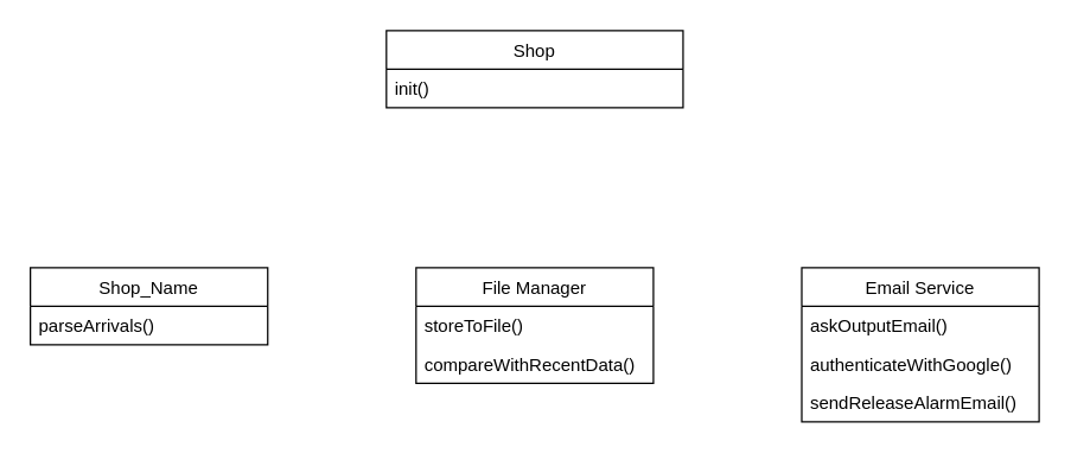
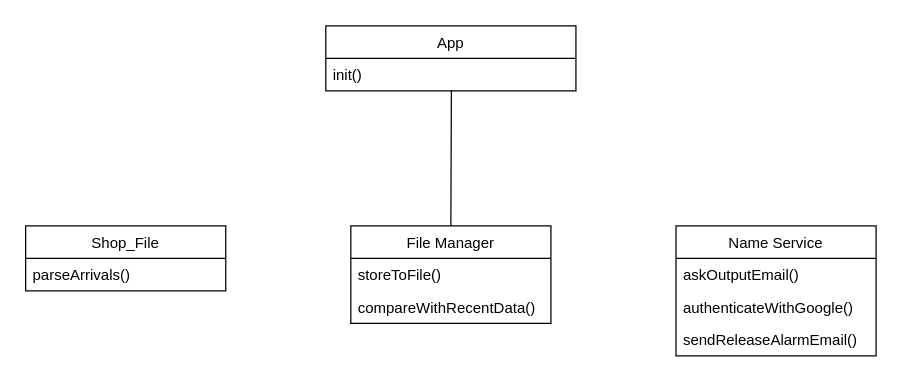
  <mxCell id="0" />
  <mxCell id="1" parent="0" />
- <mxCell id="2" value="Shop" style="swimlane;fontStyle=0;childLayout=stackLayout;horizontal=1;startSize=26;fillColor=none;horizontalStack=0;resizeParent=1;resizeParentMax=0;resizeLast=0;collapsible=1;marginBottom=0;" parent="1" vertex="1"><mxGeometry x="260" y="20" width="200" height="52" as="geometry" /></mxCell>
+ <mxCell id="2" value="App" style="swimlane;fontStyle=0;childLayout=stackLayout;horizontal=1;startSize=26;fillColor=none;horizontalStack=0;resizeParent=1;resizeParentMax=0;resizeLast=0;collapsible=1;marginBottom=0;" parent="1" vertex="1"><mxGeometry x="260" y="20" width="200" height="52" as="geometry" /></mxCell>
  <mxCell id="3" value="init()" style="text;strokeColor=none;fillColor=none;align=left;verticalAlign=top;spacingLeft=4;spacingRight=4;overflow=hidden;rotatable=0;points=[[0,0.5],[1,0.5]];portConstraint=eastwest;" parent="2" vertex="1"><mxGeometry y="26" width="200" height="26" as="geometry" /></mxCell>
- <mxCell id="4" value="Shop_Name" style="swimlane;fontStyle=0;childLayout=stackLayout;horizontal=1;startSize=26;fillColor=none;horizontalStack=0;resizeParent=1;resizeParentMax=0;resizeLast=0;collapsible=1;marginBottom=0;" parent="1" vertex="1"><mxGeometry x="20" y="180" width="160" height="52" as="geometry" /></mxCell>
+ <mxCell id="4" value="Shop_File" style="swimlane;fontStyle=0;childLayout=stackLayout;horizontal=1;startSize=26;fillColor=none;horizontalStack=0;resizeParent=1;resizeParentMax=0;resizeLast=0;collapsible=1;marginBottom=0;" parent="1" vertex="1"><mxGeometry x="20" y="180" width="160" height="52" as="geometry" /></mxCell>
  <mxCell id="5" value="parseArrivals()" style="text;strokeColor=none;fillColor=none;align=left;verticalAlign=top;spacingLeft=4;spacingRight=4;overflow=hidden;rotatable=0;points=[[0,0.5],[1,0.5]];portConstraint=eastwest;" parent="4" vertex="1"><mxGeometry y="26" width="160" height="26" as="geometry" /></mxCell>
  <mxCell id="6" value="File Manager" style="swimlane;fontStyle=0;childLayout=stackLayout;horizontal=1;startSize=26;fillColor=none;horizontalStack=0;resizeParent=1;resizeParentMax=0;resizeLast=0;collapsible=1;marginBottom=0;" parent="1" vertex="1"><mxGeometry x="280" y="180" width="160" height="78" as="geometry" /></mxCell>
  <mxCell id="7" value="storeToFile()" style="text;strokeColor=none;fillColor=none;align=left;verticalAlign=top;spacingLeft=4;spacingRight=4;overflow=hidden;rotatable=0;points=[[0,0.5],[1,0.5]];portConstraint=eastwest;" parent="6" vertex="1"><mxGeometry y="26" width="160" height="26" as="geometry" /></mxCell>
  <mxCell id="8" value="compareWithRecentData()" style="text;strokeColor=none;fillColor=none;align=left;verticalAlign=top;spacingLeft=4;spacingRight=4;overflow=hidden;rotatable=0;points=[[0,0.5],[1,0.5]];portConstraint=eastwest;" parent="6" vertex="1"><mxGeometry y="52" width="160" height="26" as="geometry" /></mxCell>
- <mxCell id="9" value="Email Service" style="swimlane;fontStyle=0;childLayout=stackLayout;horizontal=1;startSize=26;fillColor=none;horizontalStack=0;resizeParent=1;resizeParentMax=0;resizeLast=0;collapsible=1;marginBottom=0;" parent="1" vertex="1"><mxGeometry x="540" y="180" width="160" height="104" as="geometry" /></mxCell>
+ <mxCell id="9" value="Name Service" style="swimlane;fontStyle=0;childLayout=stackLayout;horizontal=1;startSize=26;fillColor=none;horizontalStack=0;resizeParent=1;resizeParentMax=0;resizeLast=0;collapsible=1;marginBottom=0;" parent="1" vertex="1"><mxGeometry x="540" y="180" width="160" height="104" as="geometry" /></mxCell>
  <mxCell id="10" value="askOutputEmail()" style="text;strokeColor=none;fillColor=none;align=left;verticalAlign=top;spacingLeft=4;spacingRight=4;overflow=hidden;rotatable=0;points=[[0,0.5],[1,0.5]];portConstraint=eastwest;" parent="9" vertex="1"><mxGeometry y="26" width="160" height="26" as="geometry" /></mxCell>
  <mxCell id="11" value="authenticateWithGoogle()" style="text;strokeColor=none;fillColor=none;align=left;verticalAlign=top;spacingLeft=4;spacingRight=4;overflow=hidden;rotatable=0;points=[[0,0.5],[1,0.5]];portConstraint=eastwest;" parent="9" vertex="1"><mxGeometry y="52" width="160" height="26" as="geometry" /></mxCell>
  <mxCell id="12" value="sendReleaseAlarmEmail()" style="text;strokeColor=none;fillColor=none;align=left;verticalAlign=top;spacingLeft=4;spacingRight=4;overflow=hidden;rotatable=0;points=[[0,0.5],[1,0.5]];portConstraint=eastwest;" parent="9" vertex="1"><mxGeometry y="78" width="160" height="26" as="geometry" /></mxCell>
+ <mxCell id="13" value="" style="endArrow=none;html=1;rounded=0;entryX=0.502;entryY=0.997;entryDx=0;entryDy=0;entryPerimeter=0;exitX=0.5;exitY=0;exitDx=0;exitDy=0;" parent="1" source="6" target="3" edge="1"><mxGeometry width="50" height="50" relative="1" as="geometry"><mxPoint x="390" y="150" as="sourcePoint" /><mxPoint x="360" y="100" as="targetPoint" /></mxGeometry></mxCell>
